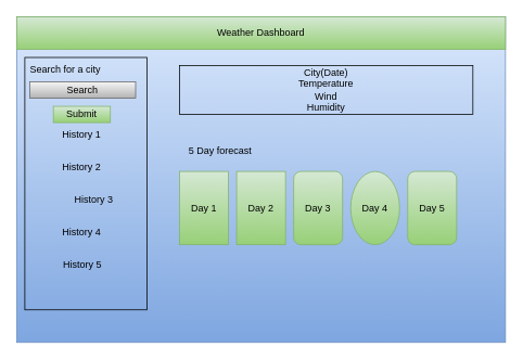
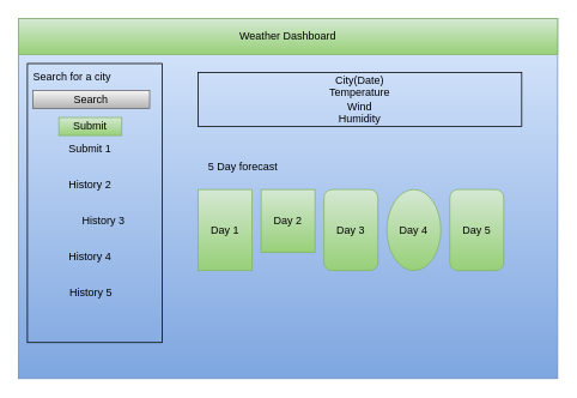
  <mxCell id="0" />
  <mxCell id="1" parent="0" />
  <mxCell id="2" value="" style="rounded=0;whiteSpace=wrap;html=1;fillColor=#dae8fc;strokeColor=#6c8ebf;gradientColor=#7ea6e0;" vertex="1" parent="1"><mxGeometry x="20" y="20" width="600" height="400" as="geometry" /></mxCell>
  <mxCell id="3" value="Weather Dashboard" style="rounded=0;whiteSpace=wrap;html=1;fillColor=#d5e8d4;gradientColor=#97d077;strokeColor=#82b366;" vertex="1" parent="1"><mxGeometry x="20" y="20" width="600" height="40" as="geometry" /></mxCell>
  <mxCell id="4" value="City(Date)&lt;br&gt;Temperature&lt;br&gt;Wind&lt;br&gt;Humidity" style="rounded=0;whiteSpace=wrap;html=1;fillColor=none;" vertex="1" parent="1"><mxGeometry x="220" y="80" width="360" height="60" as="geometry" /></mxCell>
  <mxCell id="5" value="" style="rounded=0;whiteSpace=wrap;html=1;fillColor=none;" vertex="1" parent="1"><mxGeometry x="30" y="70" width="150" height="310" as="geometry" /></mxCell>
  <mxCell id="6" value="Search for a city" style="text;html=1;strokeColor=none;fillColor=none;align=center;verticalAlign=middle;whiteSpace=wrap;rounded=0;" vertex="1" parent="1"><mxGeometry x="30" y="70" width="100" height="30" as="geometry" /></mxCell>
  <mxCell id="7" value="History 5" style="text;html=1;strokeColor=none;fillColor=none;align=center;verticalAlign=middle;whiteSpace=wrap;rounded=0;" vertex="1" parent="1"><mxGeometry x="71" y="310" width="60" height="30" as="geometry" /></mxCell>
  <mxCell id="8" value="History 4" style="text;html=1;strokeColor=none;fillColor=none;align=center;verticalAlign=middle;whiteSpace=wrap;rounded=0;" vertex="1" parent="1"><mxGeometry x="70" y="270" width="60" height="30" as="geometry" /></mxCell>
  <mxCell id="9" value="History 3" style="text;html=1;strokeColor=none;fillColor=none;align=center;verticalAlign=middle;whiteSpace=wrap;rounded=0;" vertex="1" parent="1"><mxGeometry x="85" y="230" width="60" height="30" as="geometry" /></mxCell>
  <mxCell id="10" value="History 2" style="text;html=1;strokeColor=none;fillColor=none;align=center;verticalAlign=middle;whiteSpace=wrap;rounded=0;" vertex="1" parent="1"><mxGeometry x="70" y="190" width="60" height="30" as="geometry" /></mxCell>
- <mxCell id="11" value="History 1" style="text;html=1;strokeColor=none;fillColor=none;align=center;verticalAlign=middle;whiteSpace=wrap;rounded=0;" vertex="1" parent="1"><mxGeometry x="70" y="150" width="60" height="30" as="geometry" /></mxCell>
+ <mxCell id="11" value="Submit 1" style="text;html=1;strokeColor=none;fillColor=none;align=center;verticalAlign=middle;whiteSpace=wrap;rounded=0;" vertex="1" parent="1"><mxGeometry x="70" y="150" width="60" height="30" as="geometry" /></mxCell>
  <mxCell id="12" value="5 Day forecast" style="text;html=1;strokeColor=none;fillColor=none;align=center;verticalAlign=middle;whiteSpace=wrap;rounded=0;" vertex="1" parent="1"><mxGeometry x="220" y="170" width="100" height="30" as="geometry" /></mxCell>
  <mxCell id="13" value="Search" style="rounded=0;whiteSpace=wrap;html=1;fillColor=#f5f5f5;gradientColor=#b3b3b3;strokeColor=#666666;fontColor=#000000;" vertex="1" parent="1"><mxGeometry x="36" y="100" width="130" height="20" as="geometry" /></mxCell>
  <mxCell id="14" value="Submit" style="rounded=0;whiteSpace=wrap;html=1;fillColor=#d5e8d4;gradientColor=#97d077;strokeColor=#82b366;" vertex="1" parent="1"><mxGeometry x="65" y="130" width="70" height="20" as="geometry" /></mxCell>
  <mxCell id="15" value="Day 1" style="rounded=0;whiteSpace=wrap;html=1;fillColor=#d5e8d4;gradientColor=#97d077;strokeColor=#82b366;" vertex="1" parent="1"><mxGeometry x="220" y="210" width="60" height="90" as="geometry" /></mxCell>
- <mxCell id="16" value="Day 2" style="rounded=0;whiteSpace=wrap;html=1;fillColor=#d5e8d4;gradientColor=#97d077;strokeColor=#82b366;" vertex="1" parent="1"><mxGeometry x="290" y="210" width="60" height="90" as="geometry" /></mxCell>
+ <mxCell id="16" value="Day 2" style="rounded=0;whiteSpace=wrap;html=1;fillColor=#d5e8d4;gradientColor=#97d077;strokeColor=#82b366;" vertex="1" parent="1"><mxGeometry x="290" y="210" width="60" height="70" as="geometry" /></mxCell>
  <mxCell id="17" value="Day 3" style="whiteSpace=wrap;html=1;fillColor=#d5e8d4;gradientColor=#97d077;strokeColor=#82b366;rounded=1;" vertex="1" parent="1"><mxGeometry x="360" y="210" width="60" height="90" as="geometry" /></mxCell>
  <mxCell id="18" value="Day 4" style="ellipse;whiteSpace=wrap;html=1;fillColor=#d5e8d4;gradientColor=#97d077;strokeColor=#82b366;" vertex="1" parent="1"><mxGeometry x="430" y="210" width="60" height="90" as="geometry" /></mxCell>
  <mxCell id="19" value="Day 5" style="whiteSpace=wrap;html=1;fillColor=#d5e8d4;gradientColor=#97d077;strokeColor=#82b366;rounded=1;" vertex="1" parent="1"><mxGeometry x="500" y="210" width="60" height="90" as="geometry" /></mxCell>
